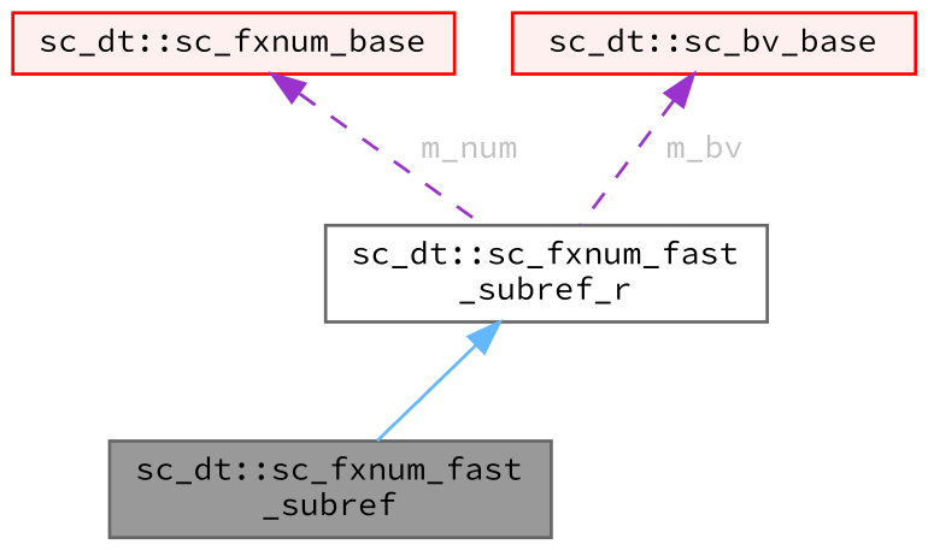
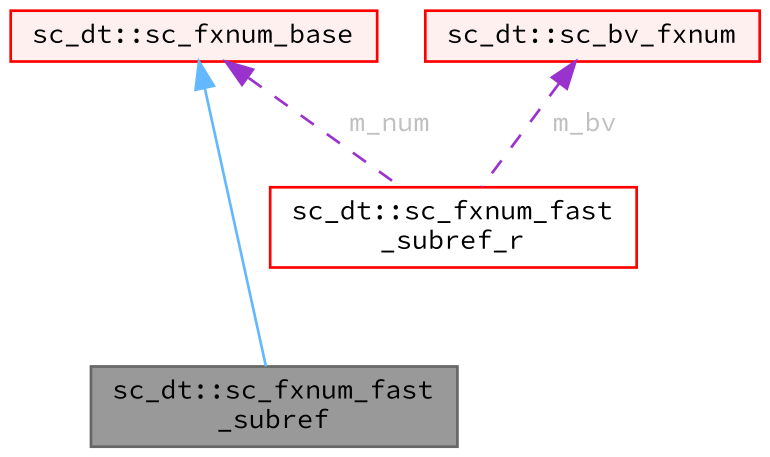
  digraph {
    fontname="Source Code Pro"
    node [color=gray40 fillcolor="#FFF0F0" fontname="Source Code Pro" fontsize=10 shape=box style=filled]
    edge [color=darkorchid3 dir=back fontname="Source Code Pro" fontsize=10 labelfontname=FreeSans labelfontsize=10 style=dashed fontcolor=grey]
    n1 [fillcolor=grey60 fontcolor=black height=0.2 label="sc_dt::sc_fxnum_fast\l_subref" width=0.4]
-   n2 [fillcolor=white height=0.2 label="sc_dt::sc_fxnum_fast\l_subref_r" width=0.4]
+   n2 [color=red fillcolor=white height=0.2 label="sc_dt::sc_fxnum_fast\l_subref_r" width=0.4]
    n3 [color=red height=0.2 label="sc_dt::sc_fxnum_base" width=0.4]
-   n4 [color=red height=0.2 label="sc_dt::sc_bv_base" width=0.4]
-   n2 -> n1 [color=steelblue1 style=solid fontcolor=""]
+   n4 [color=red height=0.2 label="sc_dt::sc_bv_fxnum" width=0.4]
+   n3 -> n1 [color=steelblue1 style=solid fontcolor=""]
    n3 -> n2 [label=" m_num"]
    n4 -> n2 [label=" m_bv"]
  }
